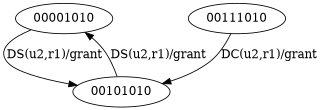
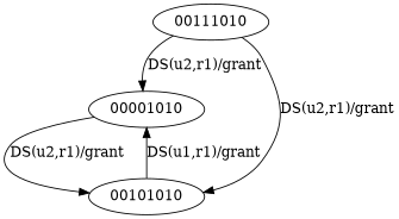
  digraph {
    00001010
    00101010
    00111010
    00001010 -> 00101010 [label="DS(u2,r1)/grant"]
-   00101010 -> 00001010 [label="DS(u2,r1)/grant"]
-   00111010 -> 00101010 [label="DC(u2,r1)/grant"]
+   00101010 -> 00001010 [label="DS(u1,r1)/grant"]
+   00111010 -> 00001010 [label="DS(u2,r1)/grant"]
+   00111010 -> 00101010 [label="DS(u2,r1)/grant"]
  }
